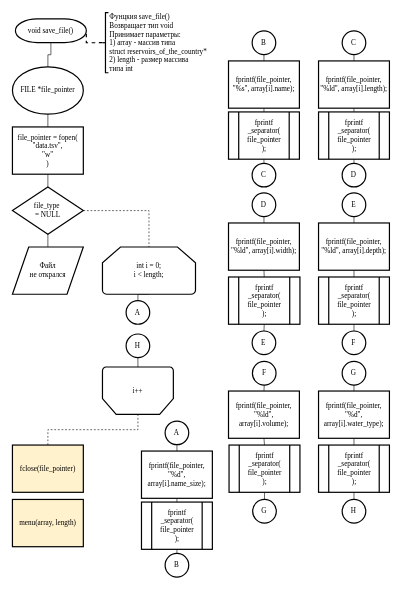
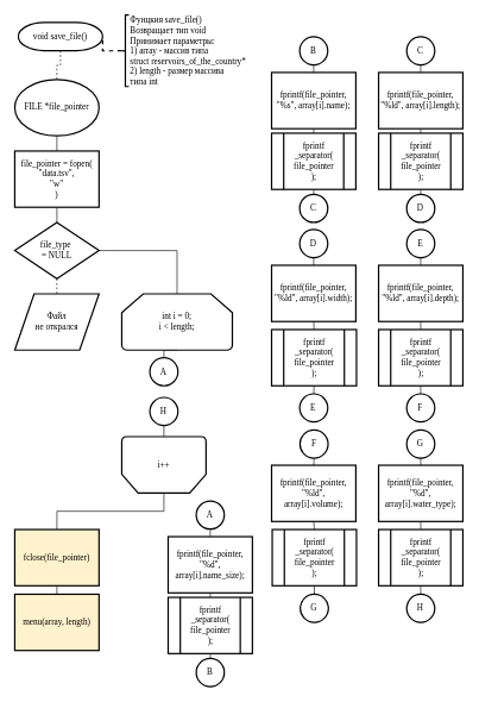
  <mxCell id="0" />
  <mxCell id="1" parent="0" />
- <mxCell id="2" style="edgeStyle=orthogonalEdgeStyle;rounded=0;orthogonalLoop=1;jettySize=auto;html=1;exitX=0.5;exitY=1;exitDx=0;exitDy=0;exitPerimeter=0;entryX=0.5;entryY=0;entryDx=0;entryDy=0;endArrow=none;endFill=0;fontFamily=Times New Roman;" edge="1" parent="1" source="3" target="5"><mxGeometry relative="1" as="geometry" /></mxCell>
+ <mxCell id="2" style="edgeStyle=orthogonalEdgeStyle;rounded=0;orthogonalLoop=1;jettySize=auto;html=1;exitX=0.5;exitY=1;exitDx=0;exitDy=0;exitPerimeter=0;entryX=0.5;entryY=0;entryDx=0;entryDy=0;endArrow=none;endFill=0;fontFamily=Times New Roman;dashed=1;" edge="1" parent="1" source="3" target="5"><mxGeometry relative="1" as="geometry" /></mxCell>
  <mxCell id="3" value="void save_file()" style="strokeWidth=2;html=1;shape=mxgraph.flowchart.terminator;whiteSpace=wrap;fontFamily=Times New Roman;" vertex="1" parent="1"><mxGeometry x="25" y="31" width="118.11" height="39.37" as="geometry" /></mxCell>
  <mxCell id="4" style="edgeStyle=orthogonalEdgeStyle;rounded=0;orthogonalLoop=1;jettySize=auto;html=1;exitX=0.5;exitY=1;exitDx=0;exitDy=0;entryX=0.5;entryY=0;entryDx=0;entryDy=0;endArrow=none;endFill=0;fontFamily=Times New Roman;" edge="1" parent="1" source="5" target="7"><mxGeometry relative="1" as="geometry" /></mxCell>
  <mxCell id="5" value="FILE *file_pointer" style="ellipse;whiteSpace=wrap;html=1;absoluteArcSize=1;arcSize=14;strokeWidth=2;fontFamily=Times New Roman;" vertex="1" parent="1"><mxGeometry x="20" y="111" width="118.11" height="78.74" as="geometry" /></mxCell>
  <mxCell id="6" style="edgeStyle=orthogonalEdgeStyle;rounded=0;orthogonalLoop=1;jettySize=auto;html=1;exitX=0.5;exitY=1;exitDx=0;exitDy=0;entryX=0.5;entryY=0;entryDx=0;entryDy=0;entryPerimeter=0;endArrow=none;endFill=0;fontFamily=Times New Roman;" edge="1" parent="1" source="7" target="10"><mxGeometry relative="1" as="geometry" /></mxCell>
  <mxCell id="7" value="file_pointer = fopen(&lt;br&gt;&quot;data.tsv&quot;,&lt;br&gt;&quot;w&quot;&lt;br&gt;)" style="rounded=0;whiteSpace=wrap;html=1;absoluteArcSize=1;arcSize=14;strokeWidth=2;fontFamily=Times New Roman;" vertex="1" parent="1"><mxGeometry x="20" y="211" width="118.11" height="78.74" as="geometry" /></mxCell>
- <mxCell id="8" style="edgeStyle=orthogonalEdgeStyle;rounded=0;orthogonalLoop=1;jettySize=auto;html=1;exitX=0.5;exitY=1;exitDx=0;exitDy=0;exitPerimeter=0;entryX=0.5;entryY=0;entryDx=0;entryDy=0;endArrow=none;endFill=0;fontFamily=Times New Roman;" edge="1" parent="1" source="10" target="11"><mxGeometry relative="1" as="geometry" /></mxCell>
- <mxCell id="9" style="edgeStyle=orthogonalEdgeStyle;rounded=0;orthogonalLoop=1;jettySize=auto;html=1;exitX=1;exitY=0.5;exitDx=0;exitDy=0;exitPerimeter=0;entryX=0.5;entryY=0;entryDx=0;entryDy=0;entryPerimeter=0;endArrow=none;endFill=0;fontFamily=Times New Roman;dashed=1;" edge="1" parent="1" source="10" target="13"><mxGeometry relative="1" as="geometry" /></mxCell>
+ <mxCell id="8" style="edgeStyle=orthogonalEdgeStyle;rounded=0;orthogonalLoop=1;jettySize=auto;html=1;exitX=0.5;exitY=1;exitDx=0;exitDy=0;exitPerimeter=0;entryX=0.5;entryY=0;entryDx=0;entryDy=0;endArrow=none;endFill=0;fontFamily=Times New Roman;dashed=1;" edge="1" parent="1" source="10" target="11"><mxGeometry relative="1" as="geometry" /></mxCell>
+ <mxCell id="9" style="edgeStyle=orthogonalEdgeStyle;rounded=0;orthogonalLoop=1;jettySize=auto;html=1;exitX=1;exitY=0.5;exitDx=0;exitDy=0;exitPerimeter=0;entryX=0.5;entryY=0;entryDx=0;entryDy=0;entryPerimeter=0;endArrow=none;endFill=0;fontFamily=Times New Roman;" edge="1" parent="1" source="10" target="13"><mxGeometry relative="1" as="geometry" /></mxCell>
  <mxCell id="10" value="file_type&amp;nbsp;&lt;br&gt;= NULL" style="strokeWidth=2;html=1;shape=mxgraph.flowchart.decision;whiteSpace=wrap;rounded=0;fontFamily=Times New Roman;" vertex="1" parent="1"><mxGeometry x="20" y="311" width="118.11" height="78.74" as="geometry" /></mxCell>
  <mxCell id="11" value="Файл&lt;br&gt;не открался" style="shape=parallelogram;html=1;strokeWidth=2;perimeter=parallelogramPerimeter;whiteSpace=wrap;rounded=0;arcSize=12;size=0.23;fontFamily=Times New Roman;" vertex="1" parent="1"><mxGeometry x="20" y="411" width="118.11" height="78.74" as="geometry" /></mxCell>
  <mxCell id="12" style="edgeStyle=orthogonalEdgeStyle;rounded=0;orthogonalLoop=1;jettySize=auto;html=1;exitX=0.5;exitY=1;exitDx=0;exitDy=0;exitPerimeter=0;entryX=0.5;entryY=0;entryDx=0;entryDy=0;entryPerimeter=0;endArrow=none;endFill=0;fontFamily=Times New Roman;" edge="1" parent="1" source="13" target="65"><mxGeometry relative="1" as="geometry" /></mxCell>
  <mxCell id="13" value="int i = 0;&lt;br&gt;i &amp;lt; length;" style="strokeWidth=2;html=1;shape=mxgraph.flowchart.loop_limit;whiteSpace=wrap;rounded=0;fontFamily=Times New Roman;" vertex="1" parent="1"><mxGeometry x="170" y="411" width="155" height="78.74" as="geometry" /></mxCell>
- <mxCell id="14" style="edgeStyle=orthogonalEdgeStyle;rounded=0;orthogonalLoop=1;jettySize=auto;html=1;exitX=0.5;exitY=0;exitDx=0;exitDy=0;exitPerimeter=0;entryX=0.5;entryY=0;entryDx=0;entryDy=0;endArrow=none;endFill=0;fontFamily=Times New Roman;dashed=1;" edge="1" parent="1" source="15" target="69"><mxGeometry relative="1" as="geometry" /></mxCell>
+ <mxCell id="14" style="edgeStyle=orthogonalEdgeStyle;rounded=0;orthogonalLoop=1;jettySize=auto;html=1;exitX=0.5;exitY=0;exitDx=0;exitDy=0;exitPerimeter=0;entryX=0.5;entryY=0;entryDx=0;entryDy=0;endArrow=none;endFill=0;fontFamily=Times New Roman;" edge="1" parent="1" source="15" target="69"><mxGeometry relative="1" as="geometry" /></mxCell>
  <mxCell id="15" value="i++" style="strokeWidth=2;html=1;shape=mxgraph.flowchart.loop_limit;whiteSpace=wrap;rounded=0;fontFamily=Times New Roman;flipV=1;" vertex="1" parent="1"><mxGeometry x="170" y="611" width="118.11" height="78.74" as="geometry" /></mxCell>
  <mxCell id="16" style="edgeStyle=orthogonalEdgeStyle;rounded=0;orthogonalLoop=1;jettySize=auto;html=1;exitX=0.5;exitY=1;exitDx=0;exitDy=0;entryX=0.5;entryY=0;entryDx=0;entryDy=0;endArrow=none;endFill=0;fontFamily=Times New Roman;" edge="1" parent="1" source="17" target="19"><mxGeometry relative="1" as="geometry" /></mxCell>
  <mxCell id="17" value="fprintf(file_pointer, &quot;%s&quot;, array[i].name);" style="rounded=0;whiteSpace=wrap;html=1;absoluteArcSize=1;arcSize=14;strokeWidth=2;fontFamily=Times New Roman;" vertex="1" parent="1"><mxGeometry x="380" y="101" width="118.11" height="78.74" as="geometry" /></mxCell>
  <mxCell id="18" style="edgeStyle=orthogonalEdgeStyle;rounded=0;orthogonalLoop=1;jettySize=auto;html=1;exitX=0.5;exitY=1;exitDx=0;exitDy=0;entryX=0.5;entryY=0;entryDx=0;entryDy=0;entryPerimeter=0;endArrow=none;endFill=0;fontFamily=Times New Roman;" edge="1" parent="1" source="19" target="20"><mxGeometry relative="1" as="geometry" /></mxCell>
  <mxCell id="19" value="fprintf&lt;br&gt;_separator(&lt;br&gt;file_pointer&lt;br&gt;);" style="verticalLabelPosition=middle;verticalAlign=middle;html=1;shape=process;whiteSpace=wrap;rounded=0;size=0.14;arcSize=6;fontFamily=Times New Roman;labelPosition=center;align=center;strokeWidth=2;" vertex="1" parent="1"><mxGeometry x="380" y="186" width="118.11" height="78.74" as="geometry" /></mxCell>
  <mxCell id="20" value="C" style="strokeWidth=2;html=1;shape=mxgraph.flowchart.start_2;whiteSpace=wrap;rounded=0;fontFamily=Times New Roman;" vertex="1" parent="1"><mxGeometry x="419.37" y="271.63" width="39.37" height="39.37" as="geometry" /></mxCell>
  <mxCell id="21" style="edgeStyle=orthogonalEdgeStyle;rounded=0;orthogonalLoop=1;jettySize=auto;html=1;exitX=0.5;exitY=1;exitDx=0;exitDy=0;exitPerimeter=0;entryX=0.5;entryY=0;entryDx=0;entryDy=0;endArrow=none;endFill=0;fontFamily=Times New Roman;" edge="1" parent="1" source="22" target="17"><mxGeometry relative="1" as="geometry" /></mxCell>
  <mxCell id="22" value="B" style="strokeWidth=2;html=1;shape=mxgraph.flowchart.start_2;whiteSpace=wrap;rounded=0;fontFamily=Times New Roman;" vertex="1" parent="1"><mxGeometry x="419.37" y="51" width="39.37" height="39.37" as="geometry" /></mxCell>
  <mxCell id="23" style="edgeStyle=orthogonalEdgeStyle;rounded=0;orthogonalLoop=1;jettySize=auto;html=1;exitX=0.5;exitY=1;exitDx=0;exitDy=0;entryX=0.5;entryY=0;entryDx=0;entryDy=0;endArrow=none;endFill=0;fontFamily=Times New Roman;" edge="1" parent="1" source="24" target="26"><mxGeometry relative="1" as="geometry" /></mxCell>
  <mxCell id="24" value="fprintf(file_pointer, &quot;%ld&quot;, array[i].length);" style="rounded=0;whiteSpace=wrap;html=1;absoluteArcSize=1;arcSize=14;strokeWidth=2;fontFamily=Times New Roman;" vertex="1" parent="1"><mxGeometry x="530" y="101" width="118.11" height="78.74" as="geometry" /></mxCell>
  <mxCell id="25" style="edgeStyle=orthogonalEdgeStyle;rounded=0;orthogonalLoop=1;jettySize=auto;html=1;exitX=0.5;exitY=1;exitDx=0;exitDy=0;entryX=0.5;entryY=0;entryDx=0;entryDy=0;entryPerimeter=0;endArrow=none;endFill=0;fontFamily=Times New Roman;" edge="1" parent="1" source="26" target="27"><mxGeometry relative="1" as="geometry" /></mxCell>
  <mxCell id="26" value="fprintf&lt;br&gt;_separator(&lt;br&gt;file_pointer&lt;br&gt;);" style="verticalLabelPosition=middle;verticalAlign=middle;html=1;shape=process;whiteSpace=wrap;rounded=0;size=0.14;arcSize=6;fontFamily=Times New Roman;labelPosition=center;align=center;strokeWidth=2;" vertex="1" parent="1"><mxGeometry x="530" y="186" width="118.11" height="78.74" as="geometry" /></mxCell>
  <mxCell id="27" value="D" style="strokeWidth=2;html=1;shape=mxgraph.flowchart.start_2;whiteSpace=wrap;rounded=0;fontFamily=Times New Roman;" vertex="1" parent="1"><mxGeometry x="569.37" y="271.63" width="39.37" height="39.37" as="geometry" /></mxCell>
  <mxCell id="28" style="edgeStyle=orthogonalEdgeStyle;rounded=0;orthogonalLoop=1;jettySize=auto;html=1;exitX=0.5;exitY=1;exitDx=0;exitDy=0;exitPerimeter=0;entryX=0.5;entryY=0;entryDx=0;entryDy=0;endArrow=none;endFill=0;fontFamily=Times New Roman;" edge="1" parent="1" source="29" target="24"><mxGeometry relative="1" as="geometry" /></mxCell>
  <mxCell id="29" value="C" style="strokeWidth=2;html=1;shape=mxgraph.flowchart.start_2;whiteSpace=wrap;rounded=0;fontFamily=Times New Roman;" vertex="1" parent="1"><mxGeometry x="569.37" y="51" width="39.37" height="39.37" as="geometry" /></mxCell>
  <mxCell id="30" style="edgeStyle=orthogonalEdgeStyle;rounded=0;orthogonalLoop=1;jettySize=auto;html=1;exitX=0.5;exitY=1;exitDx=0;exitDy=0;entryX=0.5;entryY=0;entryDx=0;entryDy=0;endArrow=none;endFill=0;fontFamily=Times New Roman;" edge="1" parent="1" source="31" target="33"><mxGeometry relative="1" as="geometry" /></mxCell>
  <mxCell id="31" value="fprintf(file_pointer, &quot;%ld&quot;, array[i].width);" style="rounded=0;whiteSpace=wrap;html=1;absoluteArcSize=1;arcSize=14;strokeWidth=2;fontFamily=Times New Roman;" vertex="1" parent="1"><mxGeometry x="380" y="371" width="118.11" height="78.74" as="geometry" /></mxCell>
  <mxCell id="32" style="edgeStyle=orthogonalEdgeStyle;rounded=0;orthogonalLoop=1;jettySize=auto;html=1;exitX=0.5;exitY=1;exitDx=0;exitDy=0;entryX=0.5;entryY=0;entryDx=0;entryDy=0;entryPerimeter=0;endArrow=none;endFill=0;fontFamily=Times New Roman;" edge="1" parent="1" source="33" target="34"><mxGeometry relative="1" as="geometry" /></mxCell>
  <mxCell id="33" value="fprintf&lt;br&gt;_separator(&lt;br&gt;file_pointer&lt;br&gt;);" style="verticalLabelPosition=middle;verticalAlign=middle;html=1;shape=process;whiteSpace=wrap;rounded=0;size=0.14;arcSize=6;fontFamily=Times New Roman;labelPosition=center;align=center;strokeWidth=2;" vertex="1" parent="1"><mxGeometry x="380" y="461" width="119" height="78.74" as="geometry" /></mxCell>
  <mxCell id="34" value="E" style="strokeWidth=2;html=1;shape=mxgraph.flowchart.start_2;whiteSpace=wrap;rounded=0;fontFamily=Times New Roman;" vertex="1" parent="1"><mxGeometry x="419.37" y="551" width="39.37" height="39.37" as="geometry" /></mxCell>
  <mxCell id="35" style="edgeStyle=orthogonalEdgeStyle;rounded=0;orthogonalLoop=1;jettySize=auto;html=1;exitX=0.5;exitY=1;exitDx=0;exitDy=0;exitPerimeter=0;entryX=0.5;entryY=0;entryDx=0;entryDy=0;endArrow=none;endFill=0;fontFamily=Times New Roman;" edge="1" parent="1" source="36" target="31"><mxGeometry relative="1" as="geometry" /></mxCell>
  <mxCell id="36" value="D" style="strokeWidth=2;html=1;shape=mxgraph.flowchart.start_2;whiteSpace=wrap;rounded=0;fontFamily=Times New Roman;" vertex="1" parent="1"><mxGeometry x="419.37" y="321" width="39.37" height="39.37" as="geometry" /></mxCell>
  <mxCell id="37" style="edgeStyle=orthogonalEdgeStyle;rounded=0;orthogonalLoop=1;jettySize=auto;html=1;exitX=0.5;exitY=1;exitDx=0;exitDy=0;entryX=0.5;entryY=0;entryDx=0;entryDy=0;endArrow=none;endFill=0;fontFamily=Times New Roman;" edge="1" parent="1" source="38" target="40"><mxGeometry relative="1" as="geometry" /></mxCell>
  <mxCell id="38" value="fprintf(file_pointer, &quot;%ld&quot;, array[i].depth);" style="rounded=0;whiteSpace=wrap;html=1;absoluteArcSize=1;arcSize=14;strokeWidth=2;fontFamily=Times New Roman;" vertex="1" parent="1"><mxGeometry x="530" y="371" width="118.11" height="78.74" as="geometry" /></mxCell>
  <mxCell id="39" style="edgeStyle=orthogonalEdgeStyle;rounded=0;orthogonalLoop=1;jettySize=auto;html=1;exitX=0.5;exitY=1;exitDx=0;exitDy=0;entryX=0.5;entryY=0;entryDx=0;entryDy=0;entryPerimeter=0;endArrow=none;endFill=0;fontFamily=Times New Roman;" edge="1" parent="1" source="40" target="41"><mxGeometry relative="1" as="geometry" /></mxCell>
  <mxCell id="40" value="fprintf&lt;br&gt;_separator(&lt;br&gt;file_pointer&lt;br&gt;);" style="verticalLabelPosition=middle;verticalAlign=middle;html=1;shape=process;whiteSpace=wrap;rounded=0;size=0.14;arcSize=6;fontFamily=Times New Roman;labelPosition=center;align=center;strokeWidth=2;" vertex="1" parent="1"><mxGeometry x="530" y="461" width="118.11" height="78.74" as="geometry" /></mxCell>
  <mxCell id="41" value="F" style="strokeWidth=2;html=1;shape=mxgraph.flowchart.start_2;whiteSpace=wrap;rounded=0;fontFamily=Times New Roman;" vertex="1" parent="1"><mxGeometry x="569.37" y="551" width="39.37" height="39.37" as="geometry" /></mxCell>
  <mxCell id="42" style="edgeStyle=orthogonalEdgeStyle;rounded=0;orthogonalLoop=1;jettySize=auto;html=1;exitX=0.5;exitY=1;exitDx=0;exitDy=0;exitPerimeter=0;entryX=0.5;entryY=0;entryDx=0;entryDy=0;endArrow=none;endFill=0;fontFamily=Times New Roman;" edge="1" parent="1" source="43" target="38"><mxGeometry relative="1" as="geometry" /></mxCell>
  <mxCell id="43" value="E" style="strokeWidth=2;html=1;shape=mxgraph.flowchart.start_2;whiteSpace=wrap;rounded=0;fontFamily=Times New Roman;" vertex="1" parent="1"><mxGeometry x="569.37" y="321" width="39.37" height="39.37" as="geometry" /></mxCell>
  <mxCell id="44" style="edgeStyle=orthogonalEdgeStyle;rounded=0;orthogonalLoop=1;jettySize=auto;html=1;exitX=0.5;exitY=1;exitDx=0;exitDy=0;entryX=0.5;entryY=0;entryDx=0;entryDy=0;endArrow=none;endFill=0;fontFamily=Times New Roman;" edge="1" parent="1" source="45" target="47"><mxGeometry relative="1" as="geometry" /></mxCell>
  <mxCell id="45" value="fprintf(file_pointer, &quot;%ld&quot;, array[i].volume);" style="rounded=0;whiteSpace=wrap;html=1;absoluteArcSize=1;arcSize=14;strokeWidth=2;fontFamily=Times New Roman;" vertex="1" parent="1"><mxGeometry x="380" y="651" width="118.11" height="78.74" as="geometry" /></mxCell>
  <mxCell id="46" style="edgeStyle=orthogonalEdgeStyle;rounded=0;orthogonalLoop=1;jettySize=auto;html=1;exitX=0.5;exitY=1;exitDx=0;exitDy=0;entryX=0.5;entryY=0;entryDx=0;entryDy=0;entryPerimeter=0;endArrow=none;endFill=0;fontFamily=Times New Roman;" edge="1" parent="1" source="47" target="48"><mxGeometry relative="1" as="geometry" /></mxCell>
  <mxCell id="47" value="fprintf&lt;br&gt;_separator(&lt;br&gt;file_pointer&lt;br&gt;);" style="verticalLabelPosition=middle;verticalAlign=middle;html=1;shape=process;whiteSpace=wrap;rounded=0;size=0.14;arcSize=6;fontFamily=Times New Roman;labelPosition=center;align=center;strokeWidth=2;" vertex="1" parent="1"><mxGeometry x="380.89" y="741" width="118.11" height="78.74" as="geometry" /></mxCell>
  <mxCell id="48" value="G" style="strokeWidth=2;html=1;shape=mxgraph.flowchart.start_2;whiteSpace=wrap;rounded=0;fontFamily=Times New Roman;" vertex="1" parent="1"><mxGeometry x="420.26" y="831.63" width="39.37" height="39.37" as="geometry" /></mxCell>
  <mxCell id="49" style="edgeStyle=orthogonalEdgeStyle;rounded=0;orthogonalLoop=1;jettySize=auto;html=1;exitX=0.5;exitY=1;exitDx=0;exitDy=0;exitPerimeter=0;entryX=0.5;entryY=0;entryDx=0;entryDy=0;endArrow=none;endFill=0;fontFamily=Times New Roman;" edge="1" parent="1" source="50" target="45"><mxGeometry relative="1" as="geometry" /></mxCell>
  <mxCell id="50" value="F" style="strokeWidth=2;html=1;shape=mxgraph.flowchart.start_2;whiteSpace=wrap;rounded=0;fontFamily=Times New Roman;" vertex="1" parent="1"><mxGeometry x="419.82" y="601.63" width="39.37" height="39.37" as="geometry" /></mxCell>
  <mxCell id="51" style="edgeStyle=orthogonalEdgeStyle;rounded=0;orthogonalLoop=1;jettySize=auto;html=1;exitX=0.5;exitY=1;exitDx=0;exitDy=0;entryX=0.5;entryY=0;entryDx=0;entryDy=0;endArrow=none;endFill=0;fontFamily=Times New Roman;" edge="1" parent="1" source="52" target="54"><mxGeometry relative="1" as="geometry" /></mxCell>
  <mxCell id="52" value="fprintf(file_pointer, &quot;%d&quot;, array[i].water_type);" style="rounded=0;whiteSpace=wrap;html=1;absoluteArcSize=1;arcSize=14;strokeWidth=2;fontFamily=Times New Roman;" vertex="1" parent="1"><mxGeometry x="530" y="651" width="118.11" height="78.74" as="geometry" /></mxCell>
  <mxCell id="53" style="edgeStyle=orthogonalEdgeStyle;rounded=0;orthogonalLoop=1;jettySize=auto;html=1;exitX=0.5;exitY=1;exitDx=0;exitDy=0;entryX=0.5;entryY=0;entryDx=0;entryDy=0;entryPerimeter=0;endArrow=none;endFill=0;fontFamily=Times New Roman;" edge="1" parent="1" source="54" target="55"><mxGeometry relative="1" as="geometry" /></mxCell>
  <mxCell id="54" value="fprintf&lt;br&gt;_separator(&lt;br&gt;file_pointer&lt;br&gt;);" style="verticalLabelPosition=middle;verticalAlign=middle;html=1;shape=process;whiteSpace=wrap;rounded=0;size=0.14;arcSize=6;fontFamily=Times New Roman;labelPosition=center;align=center;strokeWidth=2;" vertex="1" parent="1"><mxGeometry x="530" y="741" width="118.11" height="78.74" as="geometry" /></mxCell>
  <mxCell id="55" value="H" style="strokeWidth=2;html=1;shape=mxgraph.flowchart.start_2;whiteSpace=wrap;rounded=0;fontFamily=Times New Roman;" vertex="1" parent="1"><mxGeometry x="569.37" y="831.63" width="39.37" height="39.37" as="geometry" /></mxCell>
  <mxCell id="56" style="edgeStyle=orthogonalEdgeStyle;rounded=0;orthogonalLoop=1;jettySize=auto;html=1;exitX=0.5;exitY=1;exitDx=0;exitDy=0;exitPerimeter=0;entryX=0.5;entryY=0;entryDx=0;entryDy=0;endArrow=none;endFill=0;fontFamily=Times New Roman;" edge="1" parent="1" source="57" target="52"><mxGeometry relative="1" as="geometry" /></mxCell>
  <mxCell id="57" value="G" style="strokeWidth=2;html=1;shape=mxgraph.flowchart.start_2;whiteSpace=wrap;rounded=0;fontFamily=Times New Roman;" vertex="1" parent="1"><mxGeometry x="569.37" y="601.63" width="39.37" height="39.37" as="geometry" /></mxCell>
  <mxCell id="58" style="edgeStyle=orthogonalEdgeStyle;rounded=0;orthogonalLoop=1;jettySize=auto;html=1;exitX=0.5;exitY=1;exitDx=0;exitDy=0;entryX=0.5;entryY=0;entryDx=0;entryDy=0;endArrow=none;endFill=0;fontFamily=Times New Roman;" edge="1" parent="1" source="59" target="61"><mxGeometry relative="1" as="geometry" /></mxCell>
  <mxCell id="59" value="fprintf(file_pointer, &quot;%d&quot;, array[i].name_size);" style="rounded=0;whiteSpace=wrap;html=1;absoluteArcSize=1;arcSize=14;strokeWidth=2;fontFamily=Times New Roman;" vertex="1" parent="1"><mxGeometry x="235" y="751" width="118.11" height="78.74" as="geometry" /></mxCell>
  <mxCell id="60" style="edgeStyle=orthogonalEdgeStyle;rounded=0;orthogonalLoop=1;jettySize=auto;html=1;exitX=0.5;exitY=1;exitDx=0;exitDy=0;entryX=0.5;entryY=0;entryDx=0;entryDy=0;entryPerimeter=0;endArrow=none;endFill=0;fontFamily=Times New Roman;" edge="1" parent="1" source="61" target="62"><mxGeometry relative="1" as="geometry" /></mxCell>
  <mxCell id="61" value="fprintf&lt;br&gt;_separator(&lt;br&gt;file_pointer&lt;br&gt;);" style="verticalLabelPosition=middle;verticalAlign=middle;html=1;shape=process;whiteSpace=wrap;rounded=0;size=0.14;arcSize=6;fontFamily=Times New Roman;labelPosition=center;align=center;strokeWidth=2;" vertex="1" parent="1"><mxGeometry x="235" y="836" width="118.11" height="78.74" as="geometry" /></mxCell>
  <mxCell id="62" value="B" style="strokeWidth=2;html=1;shape=mxgraph.flowchart.start_2;whiteSpace=wrap;rounded=0;fontFamily=Times New Roman;" vertex="1" parent="1"><mxGeometry x="274.37" y="921.63" width="39.37" height="39.37" as="geometry" /></mxCell>
  <mxCell id="63" style="edgeStyle=orthogonalEdgeStyle;rounded=0;orthogonalLoop=1;jettySize=auto;html=1;exitX=0.5;exitY=1;exitDx=0;exitDy=0;exitPerimeter=0;entryX=0.5;entryY=0;entryDx=0;entryDy=0;fontFamily=Times New Roman;endArrow=none;endFill=0;" edge="1" parent="1" source="64" target="59"><mxGeometry relative="1" as="geometry" /></mxCell>
  <mxCell id="64" value="A" style="strokeWidth=2;html=1;shape=mxgraph.flowchart.start_2;whiteSpace=wrap;rounded=0;fontFamily=Times New Roman;" vertex="1" parent="1"><mxGeometry x="274.37" y="701" width="39.37" height="39.37" as="geometry" /></mxCell>
  <mxCell id="65" value="A" style="strokeWidth=2;html=1;shape=mxgraph.flowchart.start_2;whiteSpace=wrap;rounded=0;fontFamily=Times New Roman;" vertex="1" parent="1"><mxGeometry x="209.37" y="500.37" width="39.37" height="39.37" as="geometry" /></mxCell>
  <mxCell id="66" style="edgeStyle=orthogonalEdgeStyle;rounded=0;orthogonalLoop=1;jettySize=auto;html=1;exitX=0.5;exitY=1;exitDx=0;exitDy=0;exitPerimeter=0;entryX=0.5;entryY=1;entryDx=0;entryDy=0;entryPerimeter=0;endArrow=none;endFill=0;fontFamily=Times New Roman;" edge="1" parent="1" source="67" target="15"><mxGeometry relative="1" as="geometry" /></mxCell>
  <mxCell id="67" value="H" style="strokeWidth=2;html=1;shape=mxgraph.flowchart.start_2;whiteSpace=wrap;rounded=0;fontFamily=Times New Roman;" vertex="1" parent="1"><mxGeometry x="209.37" y="556" width="39.37" height="39.37" as="geometry" /></mxCell>
+ <mxCell id="68" style="edgeStyle=orthogonalEdgeStyle;rounded=0;orthogonalLoop=1;jettySize=auto;html=1;exitX=0.5;exitY=1;exitDx=0;exitDy=0;entryX=0.5;entryY=0;entryDx=0;entryDy=0;endArrow=none;endFill=0;fontFamily=Times New Roman;" edge="1" parent="1" source="69" target="70"><mxGeometry relative="1" as="geometry" /></mxCell>
  <mxCell id="69" value="fclose(file_pointer)" style="rounded=0;whiteSpace=wrap;html=1;absoluteArcSize=1;arcSize=14;strokeWidth=2;fontFamily=Times New Roman;fillColor=#fff2cc;" vertex="1" parent="1"><mxGeometry x="20" y="741" width="118.11" height="78.74" as="geometry" /></mxCell>
  <mxCell id="70" value="menu(array, length)" style="rounded=0;whiteSpace=wrap;html=1;absoluteArcSize=1;arcSize=14;strokeWidth=2;fontFamily=Times New Roman;fillColor=#fff2cc;" vertex="1" parent="1"><mxGeometry x="20" y="831.63" width="118.11" height="78.74" as="geometry" /></mxCell>
  <mxCell id="71" style="edgeStyle=orthogonalEdgeStyle;rounded=0;orthogonalLoop=1;jettySize=auto;html=1;exitX=0;exitY=0.5;exitDx=0;exitDy=0;exitPerimeter=0;entryX=1;entryY=0.5;entryDx=0;entryDy=0;entryPerimeter=0;endArrow=none;endFill=0;fontFamily=Times New Roman;dashed=1;strokeWidth=2;" edge="1" parent="1" source="72" target="3"><mxGeometry relative="1" as="geometry" /></mxCell>
  <mxCell id="72" value="Фунцкия save_file()&lt;br&gt;Возвращает тип void&lt;br&gt;Принимает параметры:&lt;br&gt;1) array - массив типа&lt;br&gt;struct reservoirs_of_the_country*&lt;br&gt;2) length - размер массива&lt;br&gt;типа int" style="strokeWidth=2;html=1;shape=mxgraph.flowchart.annotation_2;align=left;labelPosition=right;pointerEvents=1;rounded=0;fontFamily=Times New Roman;" vertex="1" parent="1"><mxGeometry x="170" y="20.68" width="10" height="100" as="geometry" /></mxCell>
